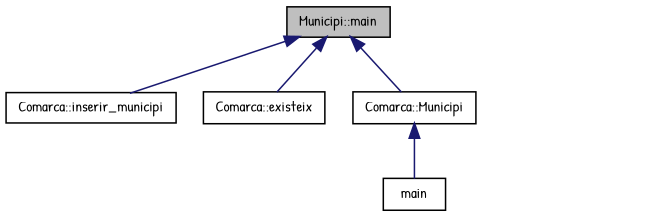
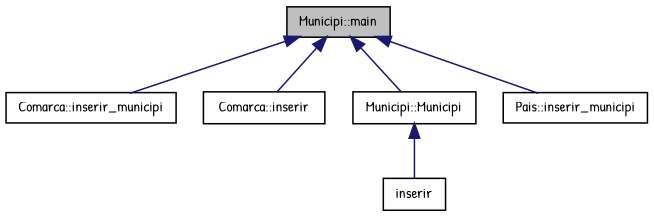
  digraph {
    fontname="Patrick Hand"
    rankdir=TB
    node [color=black fillcolor=white fontname="Patrick Hand" fontsize=10 shape=record style=filled]
    edge [color=midnightblue dir=back fontname="Patrick Hand" fontsize=10 labelfontname=Helvetica labelfontsize=10 style=solid]
    n1 [fillcolor=grey75 fontcolor=black height=0.2 label="Municipi::main" width=0.4]
    n2 [height=0.2 label="Comarca::inserir_municipi" width=0.4]
-   n3 [height=0.2 label="Comarca::existeix" width=0.4]
-   n4 [height=0.2 label="Comarca::Municipi" width=0.4]
-   n6 [height=0.2 label=main width=0.4]
+   n3 [height=0.2 label="Comarca::inserir" width=0.4]
+   n4 [height=0.2 label="Municipi::Municipi" width=0.4]
+   n5 [height=0.2 label="Pais::inserir_municipi" width=0.4]
+   n6 [height=0.2 label=inserir width=0.4]
    n1 -> n2
    n1 -> n3
    n1 -> n4
+   n1 -> n5
    n4 -> n6
  }
